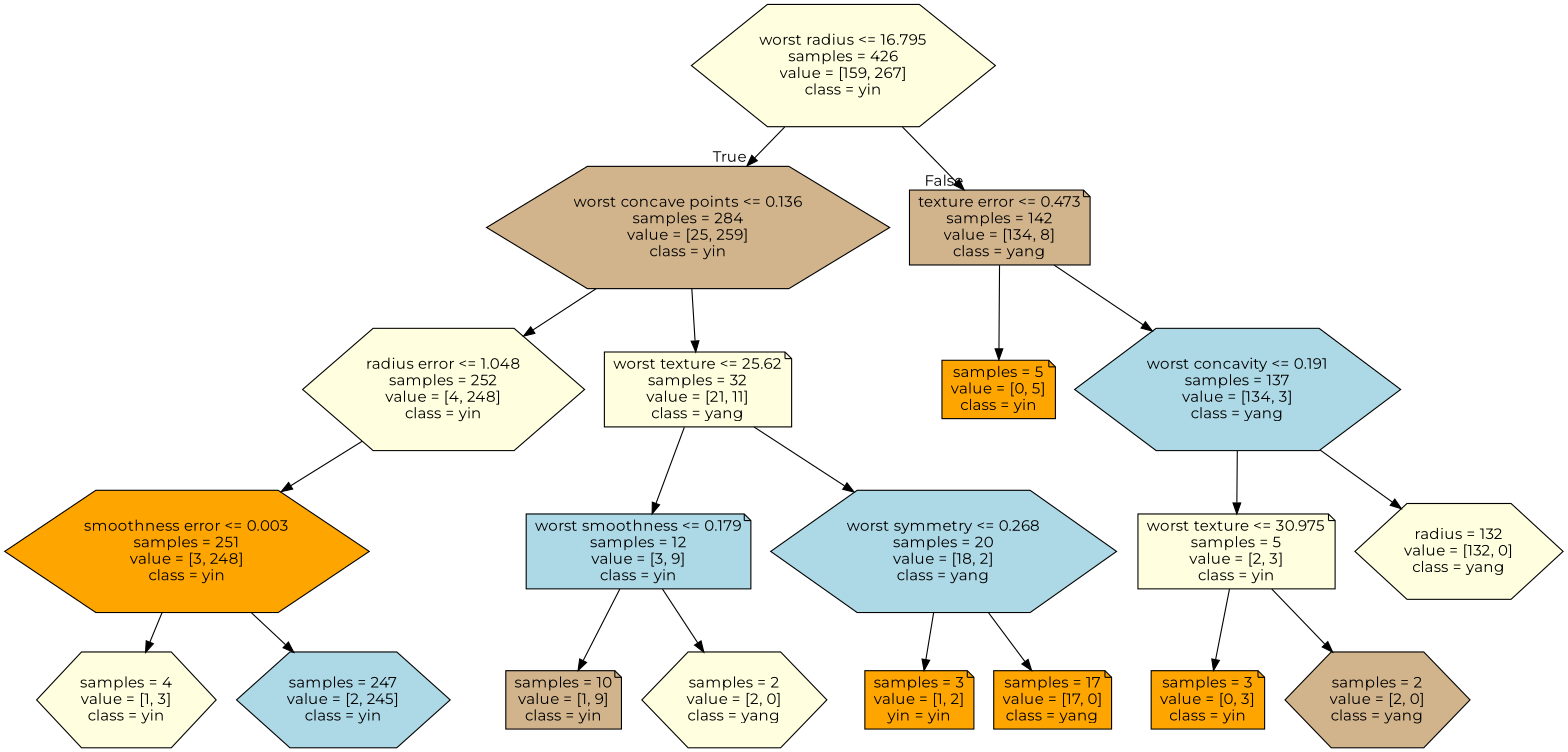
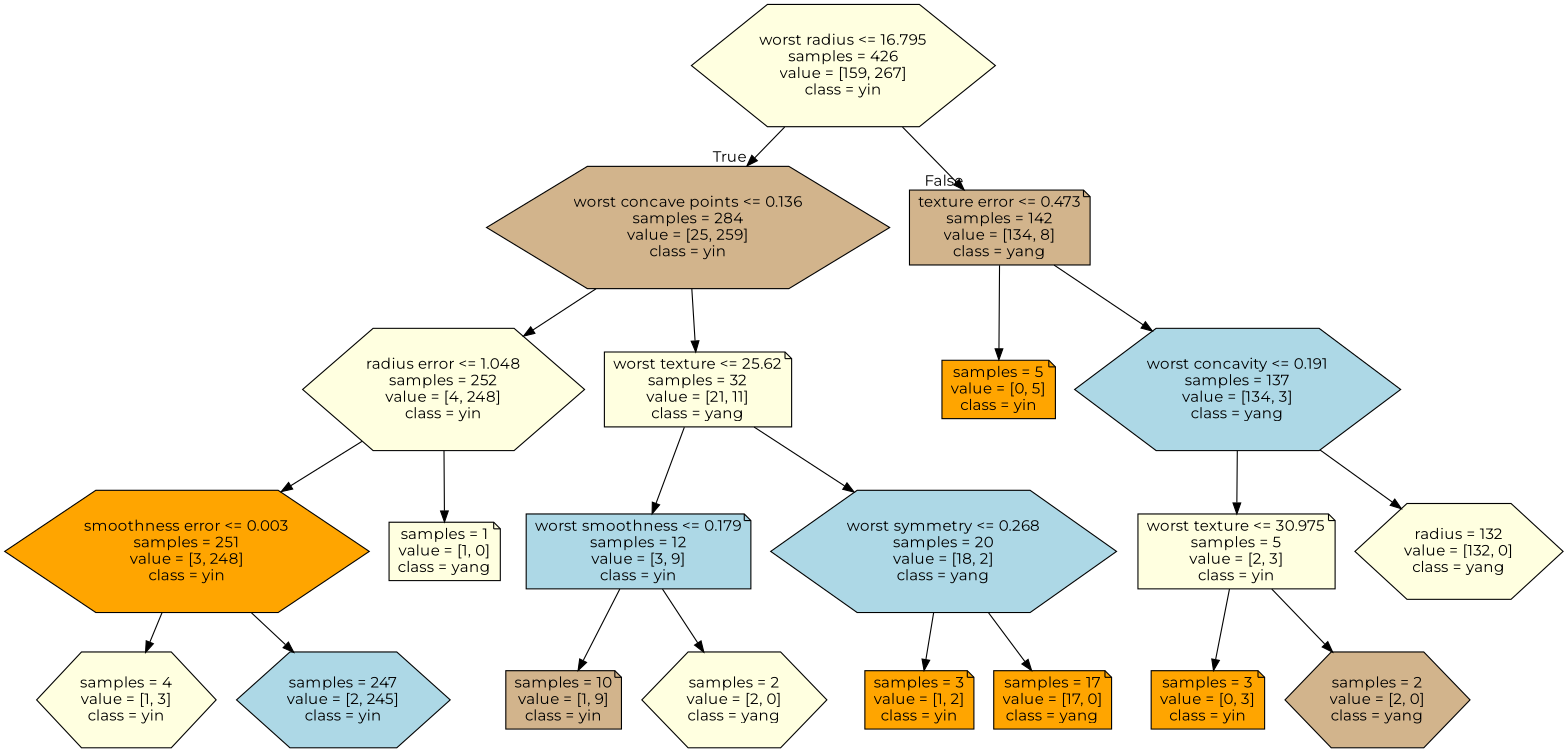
  digraph {
    fontname=Montserrat
    node [color=black fillcolor=lightyellow fontname=Montserrat shape=hexagon style=filled]
    edge [fontname=Montserrat]
    n1 [label="worst radius <= 16.795\nsamples = 426\nvalue = [159, 267]\nclass = yin"]
    n2 [fillcolor=tan label="worst concave points <= 0.136\nsamples = 284\nvalue = [25, 259]\nclass = yin"]
    n3 [fillcolor=tan label="texture error <= 0.473\nsamples = 142\nvalue = [134, 8]\nclass = yang" shape=note]
    n4 [label="radius error <= 1.048\nsamples = 252\nvalue = [4, 248]\nclass = yin"]
    n5 [label="worst texture <= 25.62\nsamples = 32\nvalue = [21, 11]\nclass = yang" shape=note]
    n6 [fillcolor=orange label="samples = 5\nvalue = [0, 5]\nclass = yin" shape=note]
    n7 [fillcolor=lightblue label="worst concavity <= 0.191\nsamples = 137\nvalue = [134, 3]\nclass = yang"]
    n8 [fillcolor=orange label="smoothness error <= 0.003\nsamples = 251\nvalue = [3, 248]\nclass = yin"]
+   n9 [label="samples = 1\nvalue = [1, 0]\nclass = yang" shape=note]
    n10 [fillcolor=lightblue label="worst smoothness <= 0.179\nsamples = 12\nvalue = [3, 9]\nclass = yin" shape=note]
    n11 [fillcolor=lightblue label="worst symmetry <= 0.268\nsamples = 20\nvalue = [18, 2]\nclass = yang"]
    n12 [label="samples = 4\nvalue = [1, 3]\nclass = yin"]
    n13 [fillcolor=lightblue label="samples = 247\nvalue = [2, 245]\nclass = yin"]
    n14 [fillcolor=tan label="samples = 10\nvalue = [1, 9]\nclass = yin" shape=note]
    n15 [label="samples = 2\nvalue = [2, 0]\nclass = yang"]
-   n16 [fillcolor=orange label="samples = 3\nvalue = [1, 2]\nyin = yin" shape=note]
+   n16 [fillcolor=orange label="samples = 3\nvalue = [1, 2]\nclass = yin" shape=note]
    n17 [fillcolor=orange label="samples = 17\nvalue = [17, 0]\nclass = yang" shape=note]
    n18 [label="worst texture <= 30.975\nsamples = 5\nvalue = [2, 3]\nclass = yin" shape=note]
    n19 [label="radius = 132\nvalue = [132, 0]\nclass = yang"]
    n20 [fillcolor=orange label="samples = 3\nvalue = [0, 3]\nclass = yin" shape=note]
    n21 [fillcolor=tan label="samples = 2\nvalue = [2, 0]\nclass = yang"]
    n1 -> n2 [headlabel=True labelangle=45 labeldistance=2.5]
    n1 -> n3 [headlabel=False labelangle=-45 labeldistance=2.5]
    n2 -> n4
    n2 -> n5
    n3 -> n6
    n3 -> n7
    n4 -> n8
+   n4 -> n9
    n5 -> n10
    n5 -> n11
    n7 -> n18
    n7 -> n19
    n8 -> n12
    n8 -> n13
    n10 -> n14
    n10 -> n15
    n11 -> n16
    n11 -> n17
    n18 -> n20
    n18 -> n21
  }
